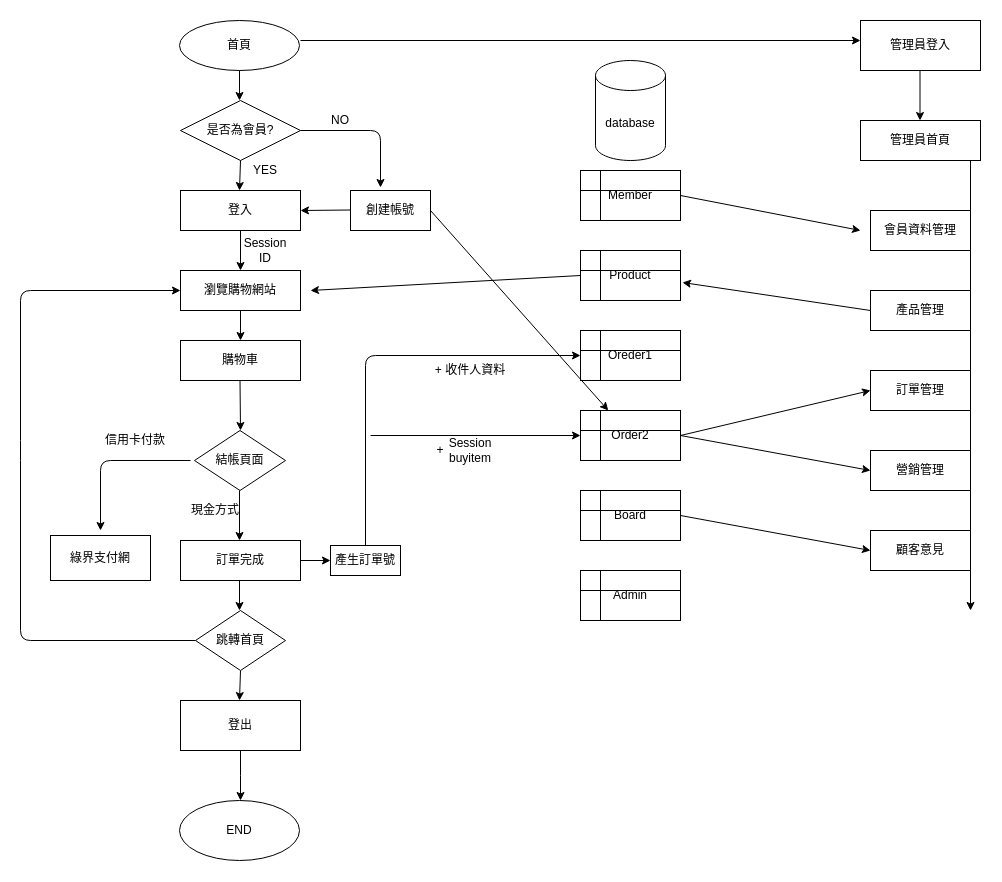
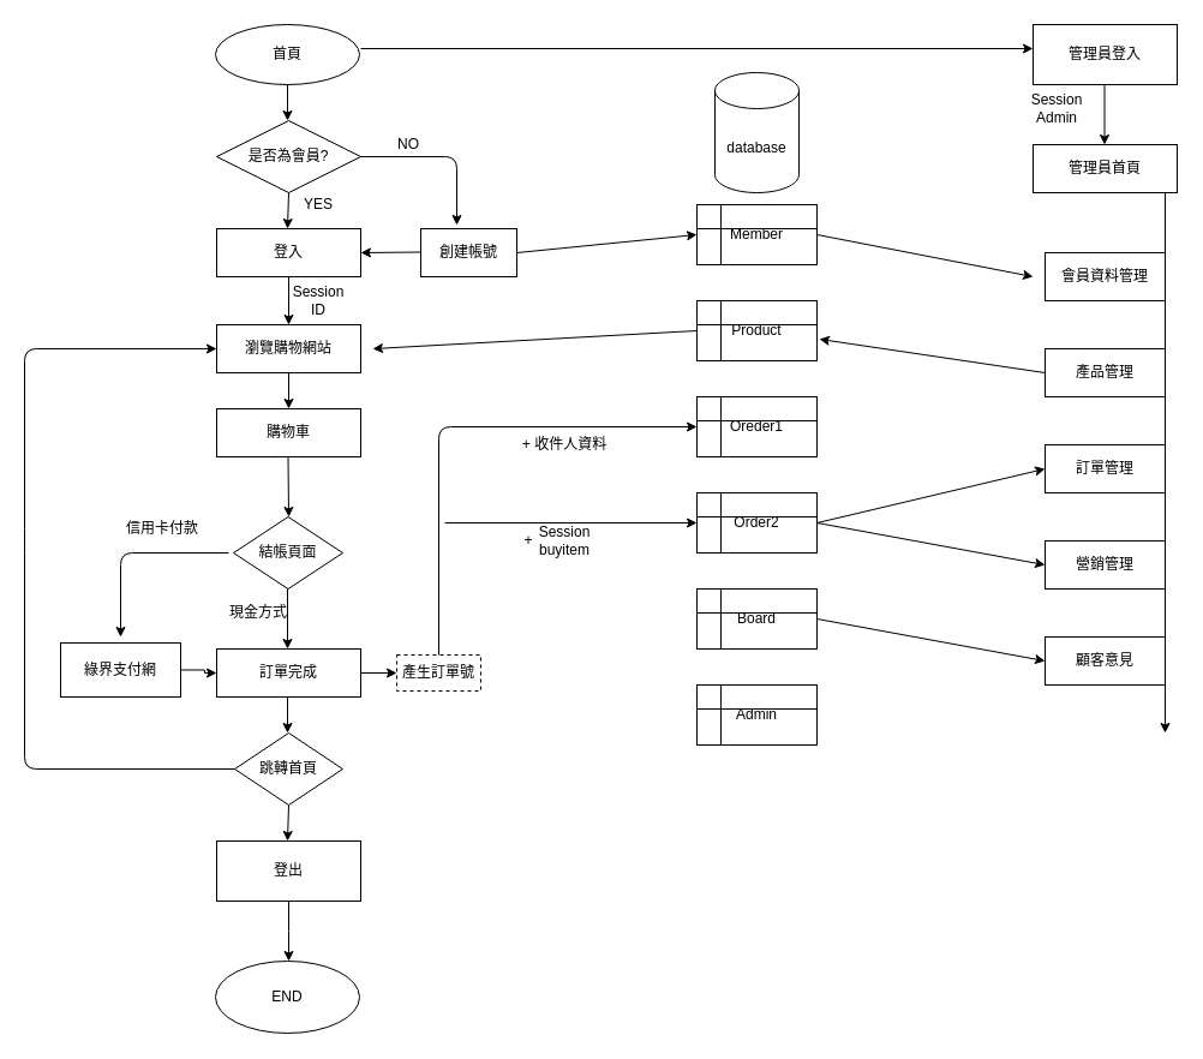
  <mxCell id="0" />
  <mxCell id="1" parent="0" />
  <mxCell id="2" value="首頁" style="ellipse;whiteSpace=wrap;html=1;" vertex="1" parent="1"><mxGeometry x="179" y="20" width="120" height="50" as="geometry" /></mxCell>
  <mxCell id="3" value="" style="endArrow=classic;html=1;exitX=0.5;exitY=1;exitDx=0;exitDy=0;" edge="1" parent="1" source="2"><mxGeometry width="50" height="50" relative="1" as="geometry"><mxPoint x="238.96" y="140" as="sourcePoint" /><mxPoint x="239" y="100" as="targetPoint" /></mxGeometry></mxCell>
  <mxCell id="4" value="是否為會員?" style="rhombus;whiteSpace=wrap;html=1;" vertex="1" parent="1"><mxGeometry x="180" y="100" width="120" height="60" as="geometry" /></mxCell>
  <mxCell id="5" value="" style="endArrow=classic;html=1;exitX=0.5;exitY=1;exitDx=0;exitDy=0;" edge="1" parent="1" source="4"><mxGeometry width="50" height="50" relative="1" as="geometry"><mxPoint x="238.5" y="160" as="sourcePoint" /><mxPoint x="239" y="190" as="targetPoint" /><Array as="points" /></mxGeometry></mxCell>
  <mxCell id="6" value="" style="endArrow=classic;html=1;exitX=1;exitY=0.5;exitDx=0;exitDy=0;" edge="1" parent="1" source="4"><mxGeometry width="50" height="50" relative="1" as="geometry"><mxPoint x="380" y="130" as="sourcePoint" /><mxPoint x="380" y="187" as="targetPoint" /><Array as="points"><mxPoint x="380" y="130" /></Array></mxGeometry></mxCell>
  <mxCell id="7" value="創建帳號" style="rounded=0;whiteSpace=wrap;html=1;" vertex="1" parent="1"><mxGeometry x="350" y="190" width="80" height="40" as="geometry" /></mxCell>
  <mxCell id="8" value="YES" style="text;html=1;strokeColor=none;fillColor=none;align=center;verticalAlign=middle;whiteSpace=wrap;rounded=0;" vertex="1" parent="1"><mxGeometry x="245" y="160" width="40" height="20" as="geometry" /></mxCell>
  <mxCell id="9" value="NO" style="text;html=1;strokeColor=none;fillColor=none;align=center;verticalAlign=middle;whiteSpace=wrap;rounded=0;" vertex="1" parent="1"><mxGeometry x="320" y="110" width="40" height="20" as="geometry" /></mxCell>
  <mxCell id="10" value="登入" style="rounded=0;whiteSpace=wrap;html=1;" vertex="1" parent="1"><mxGeometry x="180" y="190" width="120" height="40" as="geometry" /></mxCell>
  <mxCell id="11" value="瀏覽購物網站" style="rounded=0;whiteSpace=wrap;html=1;" vertex="1" parent="1"><mxGeometry x="180" y="270" width="120" height="40" as="geometry" /></mxCell>
  <mxCell id="12" value="" style="endArrow=classic;html=1;" edge="1" parent="1"><mxGeometry width="50" height="50" relative="1" as="geometry"><mxPoint x="240" y="230" as="sourcePoint" /><mxPoint x="240" y="270" as="targetPoint" /></mxGeometry></mxCell>
  <mxCell id="13" value="" style="endArrow=classic;html=1;" edge="1" parent="1"><mxGeometry width="50" height="50" relative="1" as="geometry"><mxPoint x="350" y="209.5" as="sourcePoint" /><mxPoint x="300" y="210" as="targetPoint" /></mxGeometry></mxCell>
  <mxCell id="14" value="Session ID&lt;br&gt;" style="text;html=1;strokeColor=none;fillColor=none;align=center;verticalAlign=middle;whiteSpace=wrap;rounded=0;" vertex="1" parent="1"><mxGeometry x="245" y="240" width="40" height="20" as="geometry" /></mxCell>
+ <mxCell id="15" value="Session&lt;br&gt;Admin" style="text;html=1;strokeColor=none;fillColor=none;align=center;verticalAlign=middle;whiteSpace=wrap;rounded=0;" vertex="1" parent="1"><mxGeometry x="860" y="80" width="40" height="20" as="geometry" /></mxCell>
  <mxCell id="16" value="" style="endArrow=classic;html=1;" edge="1" parent="1"><mxGeometry width="50" height="50" relative="1" as="geometry"><mxPoint x="240" y="310" as="sourcePoint" /><mxPoint x="240" y="340" as="targetPoint" /></mxGeometry></mxCell>
  <mxCell id="17" value="購物車" style="rounded=0;whiteSpace=wrap;html=1;" vertex="1" parent="1"><mxGeometry x="180" y="340" width="120" height="40" as="geometry" /></mxCell>
  <mxCell id="18" value="" style="endArrow=classic;html=1;" edge="1" parent="1"><mxGeometry width="50" height="50" relative="1" as="geometry"><mxPoint x="239.5" y="380" as="sourcePoint" /><mxPoint x="240" y="430" as="targetPoint" /><Array as="points" /></mxGeometry></mxCell>
  <mxCell id="19" value="Session&lt;br&gt;buyitem" style="text;html=1;strokeColor=none;fillColor=none;align=center;verticalAlign=middle;whiteSpace=wrap;rounded=0;" vertex="1" parent="1"><mxGeometry x="450" y="440" width="40" height="20" as="geometry" /></mxCell>
  <mxCell id="20" value="結帳頁面" style="rhombus;whiteSpace=wrap;html=1;" vertex="1" parent="1"><mxGeometry x="194" y="430" width="91" height="60" as="geometry" /></mxCell>
  <mxCell id="21" value="" style="endArrow=classic;html=1;" edge="1" parent="1"><mxGeometry width="50" height="50" relative="1" as="geometry"><mxPoint x="239" y="490" as="sourcePoint" /><mxPoint x="239" y="540" as="targetPoint" /></mxGeometry></mxCell>
  <mxCell id="22" value="現金方式" style="text;html=1;strokeColor=none;fillColor=none;align=center;verticalAlign=middle;whiteSpace=wrap;rounded=0;" vertex="1" parent="1"><mxGeometry x="190" y="500" width="50" height="20" as="geometry" /></mxCell>
  <mxCell id="23" value="" style="edgeStyle=orthogonalEdgeStyle;rounded=0;orthogonalLoop=1;jettySize=auto;html=1;" edge="1" parent="1" source="24" target="56"><mxGeometry relative="1" as="geometry" /></mxCell>
  <mxCell id="24" value="訂單完成" style="rounded=0;whiteSpace=wrap;html=1;" vertex="1" parent="1"><mxGeometry x="180" y="540" width="120" height="40" as="geometry" /></mxCell>
+ <mxCell id="25" value="" style="edgeStyle=orthogonalEdgeStyle;rounded=0;orthogonalLoop=1;jettySize=auto;html=1;" edge="1" parent="1" source="26" target="24"><mxGeometry relative="1" as="geometry"><Array as="points"><mxPoint x="170" y="558" /><mxPoint x="170" y="560" /></Array></mxGeometry></mxCell>
  <mxCell id="26" value="綠界支付網" style="whiteSpace=wrap;html=1;rounded=0;" vertex="1" parent="1"><mxGeometry x="50" y="535" width="100" height="45" as="geometry" /></mxCell>
  <mxCell id="27" value="信用卡付款" style="text;html=1;strokeColor=none;fillColor=none;align=center;verticalAlign=middle;whiteSpace=wrap;rounded=0;" vertex="1" parent="1"><mxGeometry x="100" y="430" width="70" height="20" as="geometry" /></mxCell>
  <mxCell id="28" value="" style="endArrow=classic;html=1;" edge="1" parent="1"><mxGeometry width="50" height="50" relative="1" as="geometry"><mxPoint x="239" y="580" as="sourcePoint" /><mxPoint x="239" y="610" as="targetPoint" /></mxGeometry></mxCell>
  <mxCell id="29" value="" style="endArrow=classic;html=1;exitX=0.5;exitY=1;exitDx=0;exitDy=0;" edge="1" parent="1" source="30"><mxGeometry width="50" height="50" relative="1" as="geometry"><mxPoint x="238.5" y="670" as="sourcePoint" /><mxPoint x="239" y="700" as="targetPoint" /></mxGeometry></mxCell>
  <mxCell id="30" value="跳轉首頁" style="rhombus;whiteSpace=wrap;html=1;" vertex="1" parent="1"><mxGeometry x="195" y="610" width="90" height="60" as="geometry" /></mxCell>
  <mxCell id="31" value="" style="edgeStyle=orthogonalEdgeStyle;rounded=0;orthogonalLoop=1;jettySize=auto;html=1;" edge="1" parent="1" source="32"><mxGeometry relative="1" as="geometry"><mxPoint x="240" y="800" as="targetPoint" /></mxGeometry></mxCell>
  <mxCell id="32" value="登出" style="rounded=0;whiteSpace=wrap;html=1;" vertex="1" parent="1"><mxGeometry x="180" y="700" width="120" height="50" as="geometry" /></mxCell>
  <mxCell id="33" value="END" style="ellipse;whiteSpace=wrap;html=1;rounded=0;" vertex="1" parent="1"><mxGeometry x="179" y="800" width="120" height="60" as="geometry" /></mxCell>
  <mxCell id="34" value="" style="endArrow=classic;html=1;entryX=0;entryY=0.5;entryDx=0;entryDy=0;exitX=0;exitY=0.5;exitDx=0;exitDy=0;entryPerimeter=0;" edge="1" parent="1" source="30" target="11"><mxGeometry width="50" height="50" relative="1" as="geometry"><mxPoint x="190" y="630" as="sourcePoint" /><mxPoint x="140" y="535" as="targetPoint" /><Array as="points"><mxPoint x="20" y="640" /><mxPoint x="20" y="450" /><mxPoint x="20" y="290" /></Array></mxGeometry></mxCell>
  <mxCell id="35" value="database" style="shape=cylinder3;whiteSpace=wrap;html=1;boundedLbl=1;backgroundOutline=1;size=15;" vertex="1" parent="1"><mxGeometry x="595" y="60" width="70" height="100" as="geometry" /></mxCell>
  <mxCell id="36" value="Member" style="shape=internalStorage;whiteSpace=wrap;html=1;backgroundOutline=1;" vertex="1" parent="1"><mxGeometry x="580" y="170" width="100" height="50" as="geometry" /></mxCell>
  <mxCell id="37" value="Product" style="shape=internalStorage;whiteSpace=wrap;html=1;backgroundOutline=1;" vertex="1" parent="1"><mxGeometry x="580" y="250" width="100" height="50" as="geometry" /></mxCell>
  <mxCell id="38" value="Oreder1" style="shape=internalStorage;whiteSpace=wrap;html=1;backgroundOutline=1;" vertex="1" parent="1"><mxGeometry x="580" y="330" width="100" height="50" as="geometry" /></mxCell>
  <mxCell id="39" value="Order2" style="shape=internalStorage;whiteSpace=wrap;html=1;backgroundOutline=1;" vertex="1" parent="1"><mxGeometry x="580" y="410" width="100" height="50" as="geometry" /></mxCell>
  <mxCell id="40" value="Board" style="shape=internalStorage;whiteSpace=wrap;html=1;backgroundOutline=1;" vertex="1" parent="1"><mxGeometry x="580" y="490" width="100" height="50" as="geometry" /></mxCell>
  <mxCell id="41" value="Admin" style="shape=internalStorage;whiteSpace=wrap;html=1;backgroundOutline=1;" vertex="1" parent="1"><mxGeometry x="580" y="570" width="100" height="50" as="geometry" /></mxCell>
  <mxCell id="42" value="" style="endArrow=classic;html=1;" edge="1" parent="1"><mxGeometry width="50" height="50" relative="1" as="geometry"><mxPoint x="300" y="40" as="sourcePoint" /><mxPoint x="860" y="40" as="targetPoint" /></mxGeometry></mxCell>
  <mxCell id="43" value="管理員登入" style="rounded=0;whiteSpace=wrap;html=1;" vertex="1" parent="1"><mxGeometry x="860" y="20" width="120" height="50" as="geometry" /></mxCell>
  <mxCell id="44" value="" style="endArrow=classic;html=1;" edge="1" parent="1"><mxGeometry width="50" height="50" relative="1" as="geometry"><mxPoint x="919.5" y="70" as="sourcePoint" /><mxPoint x="919.5" y="120" as="targetPoint" /></mxGeometry></mxCell>
  <mxCell id="45" value="管理員首頁" style="rounded=0;whiteSpace=wrap;html=1;" vertex="1" parent="1"><mxGeometry x="860" y="120" width="120" height="40" as="geometry" /></mxCell>
  <mxCell id="46" value="" style="endArrow=classic;html=1;" edge="1" parent="1"><mxGeometry width="50" height="50" relative="1" as="geometry"><mxPoint x="970" y="160" as="sourcePoint" /><mxPoint x="970" y="610" as="targetPoint" /></mxGeometry></mxCell>
  <mxCell id="47" value="會員資料管理" style="rounded=0;whiteSpace=wrap;html=1;" vertex="1" parent="1"><mxGeometry x="870" y="210" width="100" height="40" as="geometry" /></mxCell>
  <mxCell id="48" value="產品管理" style="rounded=0;whiteSpace=wrap;html=1;" vertex="1" parent="1"><mxGeometry x="870" y="290" width="100" height="40" as="geometry" /></mxCell>
  <mxCell id="49" value="營銷管理" style="rounded=0;whiteSpace=wrap;html=1;" vertex="1" parent="1"><mxGeometry x="870" y="450" width="100" height="40" as="geometry" /></mxCell>
  <mxCell id="50" value="訂單管理" style="rounded=0;whiteSpace=wrap;html=1;" vertex="1" parent="1"><mxGeometry x="870" y="370" width="100" height="40" as="geometry" /></mxCell>
  <mxCell id="51" value="顧客意見" style="rounded=0;whiteSpace=wrap;html=1;" vertex="1" parent="1"><mxGeometry x="870" y="530" width="100" height="40" as="geometry" /></mxCell>
- <mxCell id="52" value="" style="endArrow=classic;html=1;exitX=1;exitY=0.5;exitDx=0;exitDy=0;" edge="1" parent="1" source="7" target="39"><mxGeometry width="50" height="50" relative="1" as="geometry"><mxPoint x="430" y="230" as="sourcePoint" /><mxPoint x="480" y="180" as="targetPoint" /></mxGeometry></mxCell>
+ <mxCell id="52" value="" style="endArrow=classic;html=1;entryX=0;entryY=0.5;entryDx=0;entryDy=0;exitX=1;exitY=0.5;exitDx=0;exitDy=0;" edge="1" parent="1" source="7" target="36"><mxGeometry width="50" height="50" relative="1" as="geometry"><mxPoint x="430" y="230" as="sourcePoint" /><mxPoint x="480" y="180" as="targetPoint" /></mxGeometry></mxCell>
  <mxCell id="53" value="" style="endArrow=classic;html=1;exitX=0;exitY=0.5;exitDx=0;exitDy=0;" edge="1" parent="1" source="37"><mxGeometry width="50" height="50" relative="1" as="geometry"><mxPoint x="530" y="300" as="sourcePoint" /><mxPoint x="310" y="290" as="targetPoint" /></mxGeometry></mxCell>
  <mxCell id="54" value="" style="endArrow=classic;html=1;" edge="1" parent="1"><mxGeometry width="50" height="50" relative="1" as="geometry"><mxPoint x="680" y="195" as="sourcePoint" /><mxPoint x="860" y="230" as="targetPoint" /></mxGeometry></mxCell>
  <mxCell id="55" value="" style="endArrow=classic;html=1;" edge="1" parent="1"><mxGeometry width="50" height="50" relative="1" as="geometry"><mxPoint x="190" y="460" as="sourcePoint" /><mxPoint x="100" y="530" as="targetPoint" /><Array as="points"><mxPoint x="100" y="460" /></Array></mxGeometry></mxCell>
- <mxCell id="56" value="產生訂單號" style="rounded=0;whiteSpace=wrap;html=1;" vertex="1" parent="1"><mxGeometry x="330" y="545" width="70" height="30" as="geometry" /></mxCell>
+ <mxCell id="56" value="產生訂單號" style="rounded=0;whiteSpace=wrap;html=1;dashed=1;" vertex="1" parent="1"><mxGeometry x="330" y="545" width="70" height="30" as="geometry" /></mxCell>
  <mxCell id="57" value="" style="endArrow=classic;html=1;entryX=0;entryY=0.5;entryDx=0;entryDy=0;exitX=0.5;exitY=0;exitDx=0;exitDy=0;" edge="1" parent="1" source="56" target="38"><mxGeometry width="50" height="50" relative="1" as="geometry"><mxPoint x="370" y="545" as="sourcePoint" /><mxPoint x="370" y="340" as="targetPoint" /><Array as="points"><mxPoint x="365" y="355" /></Array></mxGeometry></mxCell>
  <mxCell id="58" value="" style="endArrow=classic;html=1;entryX=0;entryY=0.5;entryDx=0;entryDy=0;" edge="1" parent="1" target="39"><mxGeometry width="50" height="50" relative="1" as="geometry"><mxPoint x="370" y="435" as="sourcePoint" /><mxPoint x="460" y="420" as="targetPoint" /></mxGeometry></mxCell>
  <mxCell id="59" value="+ 收件人資料" style="text;html=1;strokeColor=none;fillColor=none;align=center;verticalAlign=middle;whiteSpace=wrap;rounded=0;" vertex="1" parent="1"><mxGeometry x="430" y="360" width="80" height="20" as="geometry" /></mxCell>
  <mxCell id="60" value="+" style="text;html=1;strokeColor=none;fillColor=none;align=center;verticalAlign=middle;whiteSpace=wrap;rounded=0;" vertex="1" parent="1"><mxGeometry x="420" y="440" width="40" height="20" as="geometry" /></mxCell>
  <mxCell id="61" value="" style="endArrow=classic;html=1;exitX=1;exitY=0.5;exitDx=0;exitDy=0;" edge="1" parent="1" source="39"><mxGeometry width="50" height="50" relative="1" as="geometry"><mxPoint x="680" y="460" as="sourcePoint" /><mxPoint x="870" y="390" as="targetPoint" /></mxGeometry></mxCell>
  <mxCell id="62" value="" style="endArrow=classic;html=1;entryX=0;entryY=0.5;entryDx=0;entryDy=0;exitX=1;exitY=0.5;exitDx=0;exitDy=0;" edge="1" parent="1" source="39" target="49"><mxGeometry width="50" height="50" relative="1" as="geometry"><mxPoint x="680" y="480" as="sourcePoint" /><mxPoint x="730" y="430" as="targetPoint" /></mxGeometry></mxCell>
  <mxCell id="63" value="" style="endArrow=classic;html=1;entryX=1.02;entryY=0.64;entryDx=0;entryDy=0;entryPerimeter=0;exitX=0;exitY=0.5;exitDx=0;exitDy=0;" edge="1" parent="1" source="48" target="37"><mxGeometry width="50" height="50" relative="1" as="geometry"><mxPoint x="860" y="310" as="sourcePoint" /><mxPoint x="730" y="260" as="targetPoint" /></mxGeometry></mxCell>
  <mxCell id="64" value="" style="endArrow=classic;html=1;entryX=0;entryY=0.5;entryDx=0;entryDy=0;exitX=1;exitY=0.5;exitDx=0;exitDy=0;" edge="1" parent="1" source="40" target="51"><mxGeometry width="50" height="50" relative="1" as="geometry"><mxPoint x="680" y="540" as="sourcePoint" /><mxPoint x="730" y="490" as="targetPoint" /></mxGeometry></mxCell>
